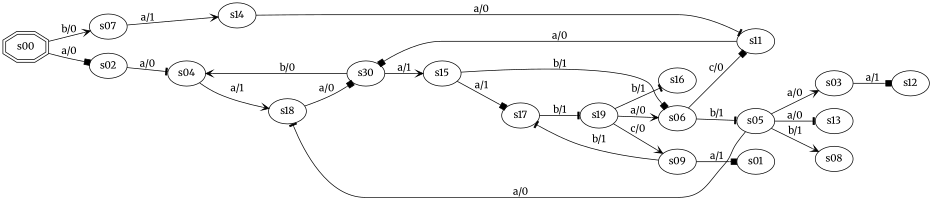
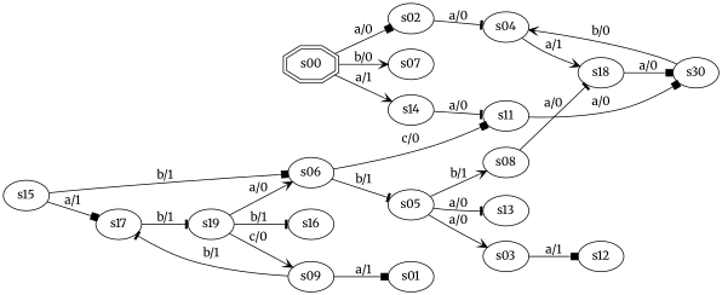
  digraph {
    fontname=Merriweather
    rankdir=LR
    node [fontname=Merriweather]
    edge [arrowhead=vee fontname=Merriweather]
    s00 [shape=doubleoctagon]
    s02
    s07
    s04
    s14
    s18
    s11
    n8 [label=s30]
    s03
    s12
    s15
    s05
    s13
    s08
    s06
    s09
    s01
    s17
    s19
    s16
    s00 -> s02 [arrowhead=box label="a/0"]
    s00 -> s07 [label="b/0"]
    s02 -> s04 [arrowhead=tee label="a/0"]
-   s07 -> s14 [label="a/1"]
+   s00 -> s14 [label="a/1"]
    s04 -> s18 [label="a/1"]
    s14 -> s11 [arrowhead=tee label="a/0"]
    s18 -> n8 [arrowhead=box label="a/0"]
    s11 -> n8 [arrowhead=box label="a/0"]
    n8 -> s04 [label="b/0"]
-   n8 -> s15 [label="a/1"]
    s03 -> s12 [arrowhead=box label="a/1"]
    s15 -> s06 [arrowhead=box label="b/1"]
    s15 -> s17 [arrowhead=box label="a/1"]
    s05 -> s03 [label="a/0"]
    s05 -> s13 [arrowhead=tee label="a/0"]
    s05 -> s08 [label="b/1"]
-   s05 -> s18 [arrowhead=tee label="a/0"]
+   s08 -> s18 [arrowhead=tee label="a/0"]
    s06 -> s11 [arrowhead=box label="c/0"]
    s06 -> s05 [arrowhead=tee label="b/1"]
    s09 -> s01 [arrowhead=box label="a/1"]
    s09 -> s17 [arrowhead=tee label="b/1"]
    s17 -> s19 [arrowhead=tee label="b/1"]
    s19 -> s06 [label="a/0"]
    s19 -> s09 [label="c/0"]
    s19 -> s16 [arrowhead=tee label="b/1"]
  }
